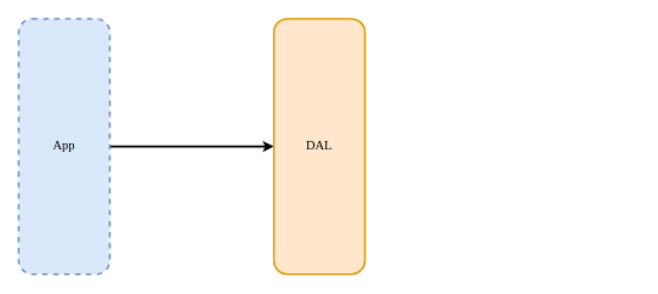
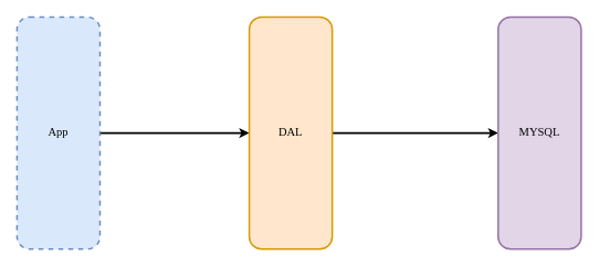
  <mxCell id="0" />
  <mxCell id="1" parent="0" />
  <mxCell id="2" style="edgeStyle=orthogonalEdgeStyle;rounded=0;orthogonalLoop=1;jettySize=auto;html=1;entryX=0;entryY=0.5;entryDx=0;entryDy=0;fontFamily=Comic Sans MS;fontSize=14;strokeWidth=2;" edge="1" parent="1" source="3" target="5"><mxGeometry relative="1" as="geometry" /></mxCell>
  <mxCell id="3" value="App" style="rounded=1;whiteSpace=wrap;html=1;fillColor=#dae8fc;strokeColor=#6c8ebf;strokeWidth=2;fontSize=14;fontFamily=Comic Sans MS;dashed=1;" vertex="1" parent="1"><mxGeometry x="20" y="20" width="100" height="280" as="geometry" /></mxCell>
+ <mxCell id="4" style="edgeStyle=orthogonalEdgeStyle;rounded=0;orthogonalLoop=1;jettySize=auto;html=1;fontFamily=Comic Sans MS;fontSize=14;strokeWidth=2;" edge="1" parent="1" source="5" target="6"><mxGeometry relative="1" as="geometry" /></mxCell>
  <mxCell id="5" value="DAL" style="rounded=1;whiteSpace=wrap;html=1;fillColor=#ffe6cc;strokeColor=#d79b00;strokeWidth=2;fontSize=14;fontFamily=Comic Sans MS;" vertex="1" parent="1"><mxGeometry x="300" y="20" width="100" height="280" as="geometry" /></mxCell>
+ <mxCell id="6" value="MYSQL" style="rounded=1;whiteSpace=wrap;html=1;fillColor=#e1d5e7;strokeColor=#9673a6;strokeWidth=2;fontSize=14;fontFamily=Comic Sans MS;" vertex="1" parent="1"><mxGeometry x="600" y="20" width="100" height="280" as="geometry" /></mxCell>
